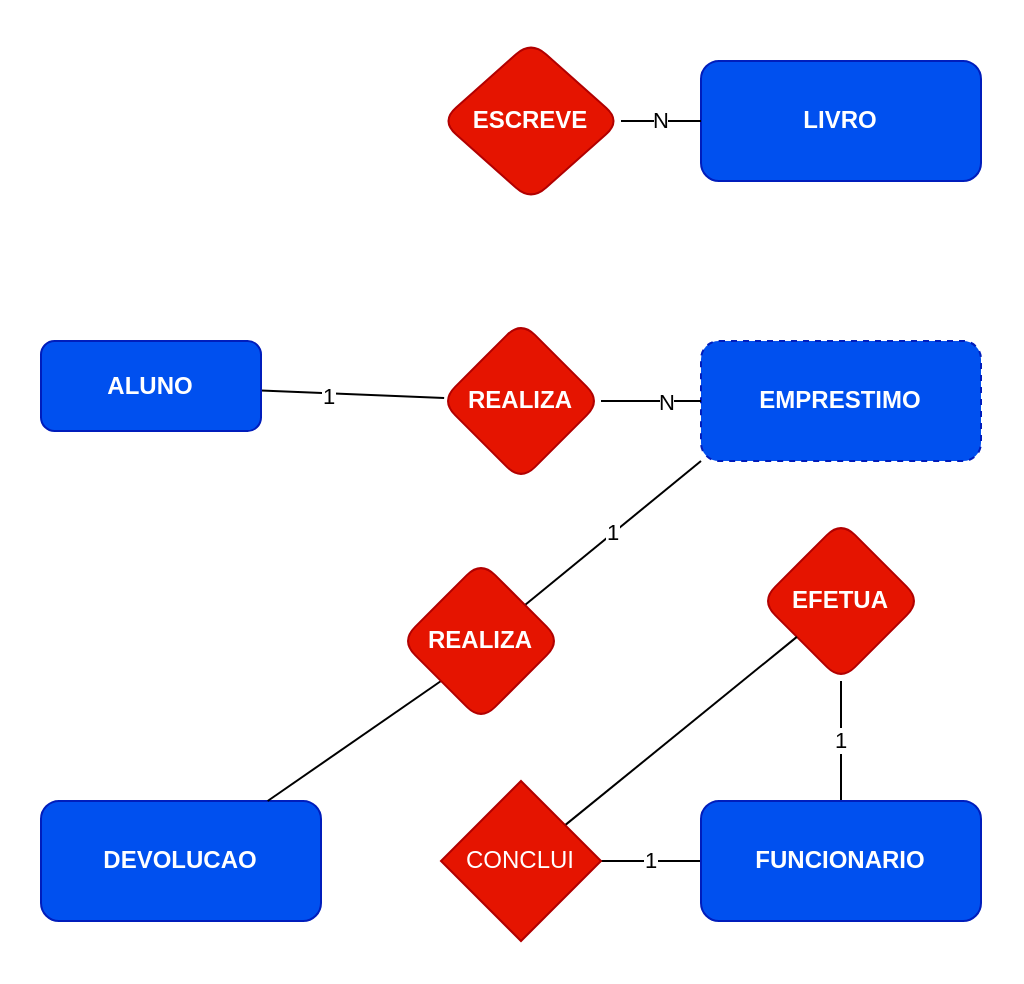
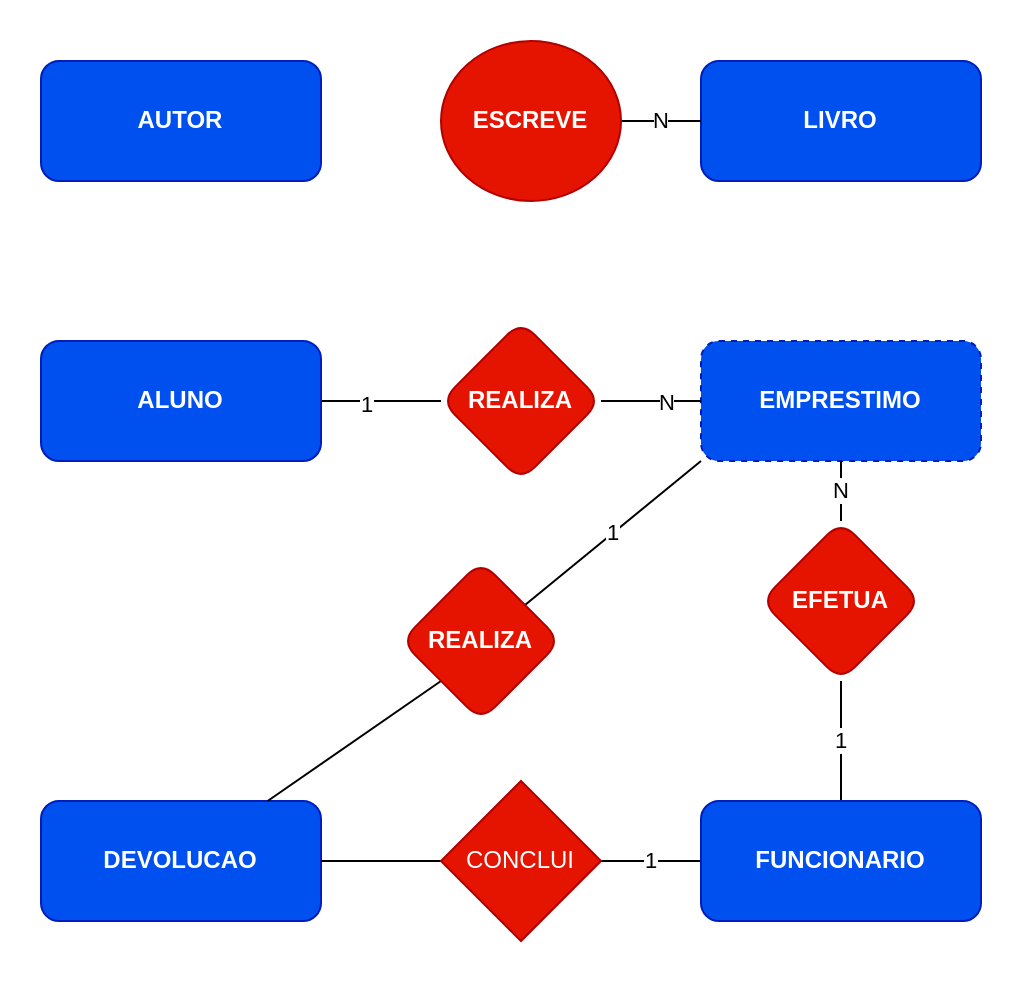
  <mxCell id="0" />
  <mxCell id="1" parent="0" />
+ <mxCell id="2" value="&lt;span&gt;AUTOR&lt;/span&gt;" style="rounded=1;whiteSpace=wrap;html=1;fillColor=#0050ef;strokeColor=#001DBC;fontColor=#ffffff;fontStyle=1" parent="1" vertex="1"><mxGeometry x="20" y="30" width="140" height="60" as="geometry" /></mxCell>
  <mxCell id="3" value="&lt;span&gt;LIVRO&lt;/span&gt;" style="rounded=1;whiteSpace=wrap;html=1;fillColor=#0050ef;strokeColor=#001DBC;fontColor=#ffffff;fontStyle=1" parent="1" vertex="1"><mxGeometry x="350" y="30" width="140" height="60" as="geometry" /></mxCell>
  <mxCell id="4" value="1" style="edgeStyle=none;html=1;endArrow=none;endFill=0;" parent="1" source="6" target="19" edge="1"><mxGeometry relative="1" as="geometry" /></mxCell>
  <mxCell id="5" value="1" style="edgeStyle=none;html=1;entryX=1;entryY=0.5;entryDx=0;entryDy=0;endArrow=none;endFill=0;" parent="1" source="6" target="21" edge="1"><mxGeometry relative="1" as="geometry" /></mxCell>
  <mxCell id="6" value="&lt;span&gt;FUNCIONARIO&lt;/span&gt;&lt;span style=&quot;color: rgba(0, 0, 0, 0); font-family: monospace; font-size: 0px; text-align: start;&quot;&gt;%3CmxGraphModel%3E%3Croot%3E%3CmxCell%20id%3D%220%22%2F%3E%3CmxCell%20id%3D%221%22%20parent%3D%220%22%2F%3E%3CmxCell%20id%3D%222%22%20value%3D%22%26lt%3Bb%26gt%3BAUTOR%26lt%3B%2Fb%26gt%3B%22%20style%3D%22rounded%3D1%3BwhiteSpace%3Dwrap%3Bhtml%3D1%3BfillColor%3D%23f0a30a%3BfontColor%3D%23000000%3BstrokeColor%3D%23BD7000%3B%22%20vertex%3D%221%22%20parent%3D%221%22%3E%3CmxGeometry%20x%3D%2260%22%20y%3D%2280%22%20width%3D%22140%22%20height%3D%2260%22%20as%3D%22geometry%22%2F%3E%3C%2FmxCell%3E%3C%2Froot%3E%3C%2FmxGraphModel%3E&lt;/span&gt;" style="rounded=1;whiteSpace=wrap;html=1;fillColor=#0050ef;strokeColor=#001DBC;fontColor=#ffffff;fontStyle=1" parent="1" vertex="1"><mxGeometry x="350" y="400" width="140" height="60" as="geometry" /></mxCell>
  <mxCell id="7" value="&lt;span&gt;EMPRESTIMO&lt;/span&gt;" style="rounded=1;whiteSpace=wrap;html=1;fillColor=#0050ef;strokeColor=#001DBC;fontColor=#ffffff;fontStyle=1;dashed=1;" parent="1" vertex="1"><mxGeometry x="350" y="170" width="140" height="60" as="geometry" /></mxCell>
  <mxCell id="8" value="" style="edgeStyle=none;html=1;endArrow=none;endFill=0;" parent="1" source="10" target="17" edge="1"><mxGeometry relative="1" as="geometry" /></mxCell>
  <mxCell id="9" value="1" style="edgeLabel;html=1;align=center;verticalAlign=middle;resizable=0;points=[];" parent="8" vertex="1" connectable="0"><mxGeometry x="-0.267" relative="1" as="geometry"><mxPoint y="1" as="offset" /></mxGeometry></mxCell>
- <mxCell id="10" value="&lt;span&gt;ALUNO&lt;/span&gt;" style="rounded=1;whiteSpace=wrap;html=1;fillColor=#0050ef;strokeColor=#001DBC;fontColor=#ffffff;fontStyle=1" parent="1" vertex="1"><mxGeometry x="20" y="170" width="110" height="45" as="geometry" /></mxCell>
+ <mxCell id="10" value="&lt;span&gt;ALUNO&lt;/span&gt;" style="rounded=1;whiteSpace=wrap;html=1;fillColor=#0050ef;strokeColor=#001DBC;fontColor=#ffffff;fontStyle=1" parent="1" vertex="1"><mxGeometry x="20" y="170" width="140" height="60" as="geometry" /></mxCell>
  <mxCell id="11" value="1" style="edgeStyle=none;html=1;entryX=0;entryY=1;entryDx=0;entryDy=0;endArrow=none;endFill=0;startArrow=none;" parent="1" source="23" target="7" edge="1"><mxGeometry relative="1" as="geometry" /></mxCell>
  <mxCell id="12" value="&lt;span&gt;DEVOLUCAO&lt;/span&gt;" style="rounded=1;whiteSpace=wrap;html=1;fillColor=#0050ef;strokeColor=#001DBC;fontColor=#ffffff;fontStyle=1" parent="1" vertex="1"><mxGeometry x="20" y="400" width="140" height="60" as="geometry" /></mxCell>
  <mxCell id="13" value="N" style="edgeStyle=none;html=1;exitX=1;exitY=0.5;exitDx=0;exitDy=0;endArrow=none;endFill=0;" parent="1" source="14" target="3" edge="1"><mxGeometry relative="1" as="geometry" /></mxCell>
- <mxCell id="14" value="ESCREVE" style="rhombus;whiteSpace=wrap;html=1;fillColor=#e51400;strokeColor=#B20000;fontColor=#ffffff;rounded=1;fontStyle=1;" parent="1" vertex="1"><mxGeometry x="220" y="20" width="90" height="80" as="geometry" /></mxCell>
+ <mxCell id="14" value="ESCREVE" style="ellipse;whiteSpace=wrap;html=1;fillColor=#e51400;strokeColor=#B20000;fontColor=#ffffff;fontStyle=1;" parent="1" vertex="1"><mxGeometry x="220" y="20" width="90" height="80" as="geometry" /></mxCell>
  <mxCell id="15" style="edgeStyle=none;html=1;entryX=0;entryY=0.5;entryDx=0;entryDy=0;endArrow=none;endFill=0;" parent="1" source="17" target="7" edge="1"><mxGeometry relative="1" as="geometry" /></mxCell>
  <mxCell id="16" value="N" style="edgeLabel;html=1;align=center;verticalAlign=middle;resizable=0;points=[];" parent="15" vertex="1" connectable="0"><mxGeometry x="0.28" relative="1" as="geometry"><mxPoint as="offset" /></mxGeometry></mxCell>
  <mxCell id="17" value="REALIZA" style="rhombus;whiteSpace=wrap;html=1;fillColor=#e51400;strokeColor=#B20000;fontColor=#ffffff;rounded=1;fontStyle=1;" parent="1" vertex="1"><mxGeometry x="220" y="160" width="80" height="80" as="geometry" /></mxCell>
+ <mxCell id="18" value="N" style="edgeStyle=none;html=1;entryX=0.5;entryY=1;entryDx=0;entryDy=0;endArrow=none;endFill=0;" parent="1" source="19" target="7" edge="1"><mxGeometry relative="1" as="geometry" /></mxCell>
  <mxCell id="19" value="EFETUA" style="rhombus;whiteSpace=wrap;html=1;fillColor=#e51400;strokeColor=#B20000;fontColor=#ffffff;rounded=1;fontStyle=1;" parent="1" vertex="1"><mxGeometry x="380" y="260" width="80" height="80" as="geometry" /></mxCell>
- <mxCell id="20" style="edgeStyle=none;html=1;endArrow=none;endFill=0;" parent="1" source="21" target="19" edge="1"><mxGeometry relative="1" as="geometry" /></mxCell>
+ <mxCell id="20" style="edgeStyle=none;html=1;entryX=1;entryY=0.5;entryDx=0;entryDy=0;endArrow=none;endFill=0;" parent="1" source="21" target="12" edge="1"><mxGeometry relative="1" as="geometry" /></mxCell>
  <mxCell id="21" value="CONCLUI" style="rhombus;whiteSpace=wrap;html=1;fillColor=#e51400;fontColor=#ffffff;strokeColor=#B20000;" parent="1" vertex="1"><mxGeometry x="220" y="390" width="80" height="80" as="geometry" /></mxCell>
  <mxCell id="22" value="" style="edgeStyle=none;html=1;entryX=0;entryY=1;entryDx=0;entryDy=0;endArrow=none;endFill=0;" parent="1" source="12" target="23" edge="1"><mxGeometry relative="1" as="geometry"><mxPoint x="129" y="400" as="sourcePoint" /><mxPoint x="350" y="230" as="targetPoint" /></mxGeometry></mxCell>
  <mxCell id="23" value="REALIZA" style="rhombus;whiteSpace=wrap;html=1;fillColor=#e51400;strokeColor=#B20000;fontColor=#ffffff;rounded=1;fontStyle=1;" parent="1" vertex="1"><mxGeometry x="200" y="280" width="80" height="80" as="geometry" /></mxCell>
